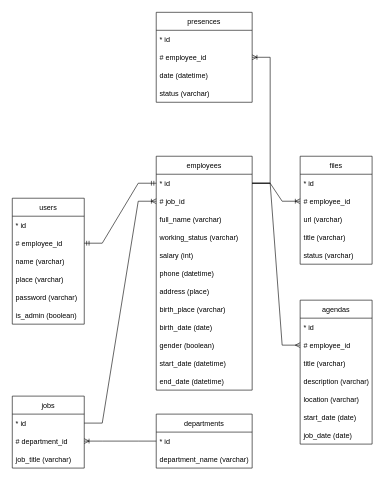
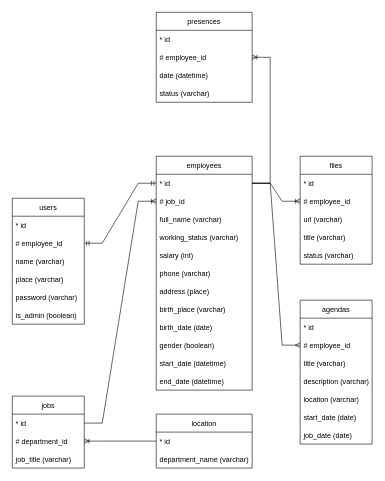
  <mxCell id="0" />
  <mxCell id="1" parent="0" />
  <mxCell id="2" value="users" style="swimlane;fontStyle=0;childLayout=stackLayout;horizontal=1;startSize=30;horizontalStack=0;resizeParent=1;resizeParentMax=0;resizeLast=0;collapsible=1;marginBottom=0;" parent="1" vertex="1"><mxGeometry x="20" y="330" width="120" height="210" as="geometry" /></mxCell>
  <mxCell id="3" value="* id" style="text;strokeColor=none;fillColor=none;align=left;verticalAlign=middle;spacingLeft=4;spacingRight=4;overflow=hidden;points=[[0,0.5],[1,0.5]];portConstraint=eastwest;rotatable=0;" parent="2" vertex="1"><mxGeometry y="30" width="120" height="30" as="geometry" /></mxCell>
  <mxCell id="4" value="# employee_id" style="text;strokeColor=none;fillColor=none;align=left;verticalAlign=middle;spacingLeft=4;spacingRight=4;overflow=hidden;points=[[0,0.5],[1,0.5]];portConstraint=eastwest;rotatable=0;" parent="2" vertex="1"><mxGeometry y="60" width="120" height="30" as="geometry" /></mxCell>
  <mxCell id="5" value="name (varchar)" style="text;strokeColor=none;fillColor=none;align=left;verticalAlign=middle;spacingLeft=4;spacingRight=4;overflow=hidden;points=[[0,0.5],[1,0.5]];portConstraint=eastwest;rotatable=0;" parent="2" vertex="1"><mxGeometry y="90" width="120" height="30" as="geometry" /></mxCell>
  <mxCell id="6" value="place (varchar)" style="text;strokeColor=none;fillColor=none;align=left;verticalAlign=middle;spacingLeft=4;spacingRight=4;overflow=hidden;points=[[0,0.5],[1,0.5]];portConstraint=eastwest;rotatable=0;" parent="2" vertex="1"><mxGeometry y="120" width="120" height="30" as="geometry" /></mxCell>
  <mxCell id="7" value="password (varchar)" style="text;strokeColor=none;fillColor=none;align=left;verticalAlign=middle;spacingLeft=4;spacingRight=4;overflow=hidden;points=[[0,0.5],[1,0.5]];portConstraint=eastwest;rotatable=0;" parent="2" vertex="1"><mxGeometry y="150" width="120" height="30" as="geometry" /></mxCell>
  <mxCell id="8" value="is_admin (boolean)" style="text;strokeColor=none;fillColor=none;align=left;verticalAlign=middle;spacingLeft=4;spacingRight=4;overflow=hidden;points=[[0,0.5],[1,0.5]];portConstraint=eastwest;rotatable=0;" parent="2" vertex="1"><mxGeometry y="180" width="120" height="30" as="geometry" /></mxCell>
  <mxCell id="9" value="employees" style="swimlane;fontStyle=0;childLayout=stackLayout;horizontal=1;startSize=30;horizontalStack=0;resizeParent=1;resizeParentMax=0;resizeLast=0;collapsible=1;marginBottom=0;" parent="1" vertex="1"><mxGeometry x="260" y="260" width="160" height="390" as="geometry" /></mxCell>
  <mxCell id="10" value="* id" style="text;strokeColor=none;fillColor=none;align=left;verticalAlign=middle;spacingLeft=4;spacingRight=4;overflow=hidden;points=[[0,0.5],[1,0.5]];portConstraint=eastwest;rotatable=0;" parent="9" vertex="1"><mxGeometry y="30" width="160" height="30" as="geometry" /></mxCell>
  <mxCell id="11" value="# job_id" style="text;strokeColor=none;fillColor=none;align=left;verticalAlign=middle;spacingLeft=4;spacingRight=4;overflow=hidden;points=[[0,0.5],[1,0.5]];portConstraint=eastwest;rotatable=0;" parent="9" vertex="1"><mxGeometry y="60" width="160" height="30" as="geometry" /></mxCell>
  <mxCell id="12" value="full_name (varchar)" style="text;strokeColor=none;fillColor=none;align=left;verticalAlign=middle;spacingLeft=4;spacingRight=4;overflow=hidden;points=[[0,0.5],[1,0.5]];portConstraint=eastwest;rotatable=0;" parent="9" vertex="1"><mxGeometry y="90" width="160" height="30" as="geometry" /></mxCell>
  <mxCell id="13" value="working_status (varchar)" style="text;strokeColor=none;fillColor=none;align=left;verticalAlign=middle;spacingLeft=4;spacingRight=4;overflow=hidden;points=[[0,0.5],[1,0.5]];portConstraint=eastwest;rotatable=0;" parent="9" vertex="1"><mxGeometry y="120" width="160" height="30" as="geometry" /></mxCell>
  <mxCell id="14" value="salary (int)" style="text;strokeColor=none;fillColor=none;align=left;verticalAlign=middle;spacingLeft=4;spacingRight=4;overflow=hidden;points=[[0,0.5],[1,0.5]];portConstraint=eastwest;rotatable=0;" parent="9" vertex="1"><mxGeometry y="150" width="160" height="30" as="geometry" /></mxCell>
- <mxCell id="15" value="phone (datetime)" style="text;strokeColor=none;fillColor=none;align=left;verticalAlign=middle;spacingLeft=4;spacingRight=4;overflow=hidden;points=[[0,0.5],[1,0.5]];portConstraint=eastwest;rotatable=0;" parent="9" vertex="1"><mxGeometry y="180" width="160" height="30" as="geometry" /></mxCell>
+ <mxCell id="15" value="phone (varchar)" style="text;strokeColor=none;fillColor=none;align=left;verticalAlign=middle;spacingLeft=4;spacingRight=4;overflow=hidden;points=[[0,0.5],[1,0.5]];portConstraint=eastwest;rotatable=0;" parent="9" vertex="1"><mxGeometry y="180" width="160" height="30" as="geometry" /></mxCell>
  <mxCell id="16" value="address (place)" style="text;strokeColor=none;fillColor=none;align=left;verticalAlign=middle;spacingLeft=4;spacingRight=4;overflow=hidden;points=[[0,0.5],[1,0.5]];portConstraint=eastwest;rotatable=0;" parent="9" vertex="1"><mxGeometry y="210" width="160" height="30" as="geometry" /></mxCell>
  <mxCell id="17" value="birth_place (varchar)" style="text;strokeColor=none;fillColor=none;align=left;verticalAlign=middle;spacingLeft=4;spacingRight=4;overflow=hidden;points=[[0,0.5],[1,0.5]];portConstraint=eastwest;rotatable=0;" parent="9" vertex="1"><mxGeometry y="240" width="160" height="30" as="geometry" /></mxCell>
  <mxCell id="18" value="birth_date (date)" style="text;strokeColor=none;fillColor=none;align=left;verticalAlign=middle;spacingLeft=4;spacingRight=4;overflow=hidden;points=[[0,0.5],[1,0.5]];portConstraint=eastwest;rotatable=0;" parent="9" vertex="1"><mxGeometry y="270" width="160" height="30" as="geometry" /></mxCell>
  <mxCell id="19" value="gender (boolean)" style="text;strokeColor=none;fillColor=none;align=left;verticalAlign=middle;spacingLeft=4;spacingRight=4;overflow=hidden;points=[[0,0.5],[1,0.5]];portConstraint=eastwest;rotatable=0;" parent="9" vertex="1"><mxGeometry y="300" width="160" height="30" as="geometry" /></mxCell>
  <mxCell id="20" value="start_date (datetime)" style="text;strokeColor=none;fillColor=none;align=left;verticalAlign=middle;spacingLeft=4;spacingRight=4;overflow=hidden;points=[[0,0.5],[1,0.5]];portConstraint=eastwest;rotatable=0;" parent="9" vertex="1"><mxGeometry y="330" width="160" height="30" as="geometry" /></mxCell>
  <mxCell id="21" value="end_date (datetime)" style="text;strokeColor=none;fillColor=none;align=left;verticalAlign=middle;spacingLeft=4;spacingRight=4;overflow=hidden;points=[[0,0.5],[1,0.5]];portConstraint=eastwest;rotatable=0;" parent="9" vertex="1"><mxGeometry y="360" width="160" height="30" as="geometry" /></mxCell>
  <mxCell id="22" value="" style="edgeStyle=entityRelationEdgeStyle;fontSize=12;html=1;endArrow=ERmandOne;startArrow=ERmandOne;rounded=0;" parent="1" source="4" target="10" edge="1"><mxGeometry width="100" height="100" relative="1" as="geometry"><mxPoint x="350" y="680" as="sourcePoint" /><mxPoint x="450" y="580" as="targetPoint" /></mxGeometry></mxCell>
  <mxCell id="23" value="jobs" style="swimlane;fontStyle=0;childLayout=stackLayout;horizontal=1;startSize=30;horizontalStack=0;resizeParent=1;resizeParentMax=0;resizeLast=0;collapsible=1;marginBottom=0;" parent="1" vertex="1"><mxGeometry x="20" y="660" width="120" height="120" as="geometry" /></mxCell>
  <mxCell id="24" value="* id" style="text;strokeColor=none;fillColor=none;align=left;verticalAlign=middle;spacingLeft=4;spacingRight=4;overflow=hidden;points=[[0,0.5],[1,0.5]];portConstraint=eastwest;rotatable=0;" parent="23" vertex="1"><mxGeometry y="30" width="120" height="30" as="geometry" /></mxCell>
  <mxCell id="25" value="# department_id" style="text;strokeColor=none;fillColor=none;align=left;verticalAlign=middle;spacingLeft=4;spacingRight=4;overflow=hidden;points=[[0,0.5],[1,0.5]];portConstraint=eastwest;rotatable=0;" parent="23" vertex="1"><mxGeometry y="60" width="120" height="30" as="geometry" /></mxCell>
  <mxCell id="26" value="job_title (varchar)" style="text;strokeColor=none;fillColor=none;align=left;verticalAlign=middle;spacingLeft=4;spacingRight=4;overflow=hidden;points=[[0,0.5],[1,0.5]];portConstraint=eastwest;rotatable=0;" parent="23" vertex="1"><mxGeometry y="90" width="120" height="30" as="geometry" /></mxCell>
- <mxCell id="27" value="departments" style="swimlane;fontStyle=0;childLayout=stackLayout;horizontal=1;startSize=30;horizontalStack=0;resizeParent=1;resizeParentMax=0;resizeLast=0;collapsible=1;marginBottom=0;" parent="1" vertex="1"><mxGeometry x="260" y="690" width="160" height="90" as="geometry" /></mxCell>
+ <mxCell id="27" value="location" style="swimlane;fontStyle=0;childLayout=stackLayout;horizontal=1;startSize=30;horizontalStack=0;resizeParent=1;resizeParentMax=0;resizeLast=0;collapsible=1;marginBottom=0;" parent="1" vertex="1"><mxGeometry x="260" y="690" width="160" height="90" as="geometry" /></mxCell>
  <mxCell id="28" value="* id" style="text;strokeColor=none;fillColor=none;align=left;verticalAlign=middle;spacingLeft=4;spacingRight=4;overflow=hidden;points=[[0,0.5],[1,0.5]];portConstraint=eastwest;rotatable=0;" parent="27" vertex="1"><mxGeometry y="30" width="160" height="30" as="geometry" /></mxCell>
  <mxCell id="29" value="department_name (varchar)" style="text;strokeColor=none;fillColor=none;align=left;verticalAlign=middle;spacingLeft=4;spacingRight=4;overflow=hidden;points=[[0,0.5],[1,0.5]];portConstraint=eastwest;rotatable=0;" parent="27" vertex="1"><mxGeometry y="60" width="160" height="30" as="geometry" /></mxCell>
  <mxCell id="30" value="" style="edgeStyle=entityRelationEdgeStyle;fontSize=12;html=1;endArrow=ERoneToMany;rounded=0;" parent="1" source="24" target="11" edge="1"><mxGeometry width="100" height="100" relative="1" as="geometry"><mxPoint x="350" y="680" as="sourcePoint" /><mxPoint x="450" y="580" as="targetPoint" /></mxGeometry></mxCell>
  <mxCell id="31" value="" style="edgeStyle=entityRelationEdgeStyle;fontSize=12;html=1;endArrow=ERoneToMany;rounded=0;" parent="1" source="28" target="25" edge="1"><mxGeometry width="100" height="100" relative="1" as="geometry"><mxPoint x="350" y="680" as="sourcePoint" /><mxPoint x="450" y="580" as="targetPoint" /></mxGeometry></mxCell>
  <mxCell id="32" value="files" style="swimlane;fontStyle=0;childLayout=stackLayout;horizontal=1;startSize=30;horizontalStack=0;resizeParent=1;resizeParentMax=0;resizeLast=0;collapsible=1;marginBottom=0;" parent="1" vertex="1"><mxGeometry x="500" y="260" width="120" height="180" as="geometry" /></mxCell>
  <mxCell id="33" value="* id" style="text;strokeColor=none;fillColor=none;align=left;verticalAlign=middle;spacingLeft=4;spacingRight=4;overflow=hidden;points=[[0,0.5],[1,0.5]];portConstraint=eastwest;rotatable=0;" parent="32" vertex="1"><mxGeometry y="30" width="120" height="30" as="geometry" /></mxCell>
  <mxCell id="34" value="# employee_id" style="text;strokeColor=none;fillColor=none;align=left;verticalAlign=middle;spacingLeft=4;spacingRight=4;overflow=hidden;points=[[0,0.5],[1,0.5]];portConstraint=eastwest;rotatable=0;" parent="32" vertex="1"><mxGeometry y="60" width="120" height="30" as="geometry" /></mxCell>
  <mxCell id="35" value="url (varchar)" style="text;strokeColor=none;fillColor=none;align=left;verticalAlign=middle;spacingLeft=4;spacingRight=4;overflow=hidden;points=[[0,0.5],[1,0.5]];portConstraint=eastwest;rotatable=0;" parent="32" vertex="1"><mxGeometry y="90" width="120" height="30" as="geometry" /></mxCell>
  <mxCell id="36" value="title (varchar)" style="text;strokeColor=none;fillColor=none;align=left;verticalAlign=middle;spacingLeft=4;spacingRight=4;overflow=hidden;points=[[0,0.5],[1,0.5]];portConstraint=eastwest;rotatable=0;" parent="32" vertex="1"><mxGeometry y="120" width="120" height="30" as="geometry" /></mxCell>
  <mxCell id="37" value="status (varchar)" style="text;strokeColor=none;fillColor=none;align=left;verticalAlign=middle;spacingLeft=4;spacingRight=4;overflow=hidden;points=[[0,0.5],[1,0.5]];portConstraint=eastwest;rotatable=0;" parent="32" vertex="1"><mxGeometry y="150" width="120" height="30" as="geometry" /></mxCell>
  <mxCell id="38" value="" style="edgeStyle=entityRelationEdgeStyle;fontSize=12;html=1;endArrow=ERoneToMany;rounded=0;" parent="1" source="10" target="34" edge="1"><mxGeometry width="100" height="100" relative="1" as="geometry"><mxPoint x="350" y="680" as="sourcePoint" /><mxPoint x="450" y="580" as="targetPoint" /></mxGeometry></mxCell>
  <mxCell id="39" value="agendas" style="swimlane;fontStyle=0;childLayout=stackLayout;horizontal=1;startSize=30;horizontalStack=0;resizeParent=1;resizeParentMax=0;resizeLast=0;collapsible=1;marginBottom=0;" parent="1" vertex="1"><mxGeometry x="500" y="500" width="120" height="240" as="geometry" /></mxCell>
  <mxCell id="40" value="* id" style="text;strokeColor=none;fillColor=none;align=left;verticalAlign=middle;spacingLeft=4;spacingRight=4;overflow=hidden;points=[[0,0.5],[1,0.5]];portConstraint=eastwest;rotatable=0;" parent="39" vertex="1"><mxGeometry y="30" width="120" height="30" as="geometry" /></mxCell>
  <mxCell id="41" value="# employee_id" style="text;strokeColor=none;fillColor=none;align=left;verticalAlign=middle;spacingLeft=4;spacingRight=4;overflow=hidden;points=[[0,0.5],[1,0.5]];portConstraint=eastwest;rotatable=0;" parent="39" vertex="1"><mxGeometry y="60" width="120" height="30" as="geometry" /></mxCell>
  <mxCell id="42" value="title (varchar)" style="text;strokeColor=none;fillColor=none;align=left;verticalAlign=middle;spacingLeft=4;spacingRight=4;overflow=hidden;points=[[0,0.5],[1,0.5]];portConstraint=eastwest;rotatable=0;" parent="39" vertex="1"><mxGeometry y="90" width="120" height="30" as="geometry" /></mxCell>
  <mxCell id="43" value="description (varchar)" style="text;strokeColor=none;fillColor=none;align=left;verticalAlign=middle;spacingLeft=4;spacingRight=4;overflow=hidden;points=[[0,0.5],[1,0.5]];portConstraint=eastwest;rotatable=0;" parent="39" vertex="1"><mxGeometry y="120" width="120" height="30" as="geometry" /></mxCell>
  <mxCell id="44" value="location (varchar)" style="text;strokeColor=none;fillColor=none;align=left;verticalAlign=middle;spacingLeft=4;spacingRight=4;overflow=hidden;points=[[0,0.5],[1,0.5]];portConstraint=eastwest;rotatable=0;" parent="39" vertex="1"><mxGeometry y="150" width="120" height="30" as="geometry" /></mxCell>
  <mxCell id="45" value="start_date (date)" style="text;strokeColor=none;fillColor=none;align=left;verticalAlign=middle;spacingLeft=4;spacingRight=4;overflow=hidden;points=[[0,0.5],[1,0.5]];portConstraint=eastwest;rotatable=0;" parent="39" vertex="1"><mxGeometry y="180" width="120" height="30" as="geometry" /></mxCell>
  <mxCell id="46" value="job_date (date)" style="text;strokeColor=none;fillColor=none;align=left;verticalAlign=middle;spacingLeft=4;spacingRight=4;overflow=hidden;points=[[0,0.5],[1,0.5]];portConstraint=eastwest;rotatable=0;" parent="39" vertex="1"><mxGeometry y="210" width="120" height="30" as="geometry" /></mxCell>
  <mxCell id="47" value="" style="edgeStyle=entityRelationEdgeStyle;fontSize=12;html=1;endArrow=ERmany;rounded=0;" parent="1" source="10" target="41" edge="1"><mxGeometry width="100" height="100" relative="1" as="geometry"><mxPoint x="350" y="680" as="sourcePoint" /><mxPoint x="450" y="580" as="targetPoint" /></mxGeometry></mxCell>
  <mxCell id="48" value="presences" style="swimlane;fontStyle=0;childLayout=stackLayout;horizontal=1;startSize=30;horizontalStack=0;resizeParent=1;resizeParentMax=0;resizeLast=0;collapsible=1;marginBottom=0;" parent="1" vertex="1"><mxGeometry x="260" y="20" width="160" height="150" as="geometry" /></mxCell>
  <mxCell id="49" value="* id" style="text;strokeColor=none;fillColor=none;align=left;verticalAlign=middle;spacingLeft=4;spacingRight=4;overflow=hidden;points=[[0,0.5],[1,0.5]];portConstraint=eastwest;rotatable=0;" parent="48" vertex="1"><mxGeometry y="30" width="160" height="30" as="geometry" /></mxCell>
  <mxCell id="50" value="# employee_id" style="text;strokeColor=none;fillColor=none;align=left;verticalAlign=middle;spacingLeft=4;spacingRight=4;overflow=hidden;points=[[0,0.5],[1,0.5]];portConstraint=eastwest;rotatable=0;" parent="48" vertex="1"><mxGeometry y="60" width="160" height="30" as="geometry" /></mxCell>
  <mxCell id="51" value="date (datetime)" style="text;strokeColor=none;fillColor=none;align=left;verticalAlign=middle;spacingLeft=4;spacingRight=4;overflow=hidden;points=[[0,0.5],[1,0.5]];portConstraint=eastwest;rotatable=0;" parent="48" vertex="1"><mxGeometry y="90" width="160" height="30" as="geometry" /></mxCell>
  <mxCell id="52" value="status (varchar)" style="text;strokeColor=none;fillColor=none;align=left;verticalAlign=middle;spacingLeft=4;spacingRight=4;overflow=hidden;points=[[0,0.5],[1,0.5]];portConstraint=eastwest;rotatable=0;" parent="48" vertex="1"><mxGeometry y="120" width="160" height="30" as="geometry" /></mxCell>
  <mxCell id="53" value="" style="edgeStyle=entityRelationEdgeStyle;fontSize=12;html=1;endArrow=ERoneToMany;rounded=0;" edge="1" parent="1" source="10" target="50"><mxGeometry width="100" height="100" relative="1" as="geometry"><mxPoint x="150" y="715" as="sourcePoint" /><mxPoint x="270" y="345" as="targetPoint" /></mxGeometry></mxCell>
